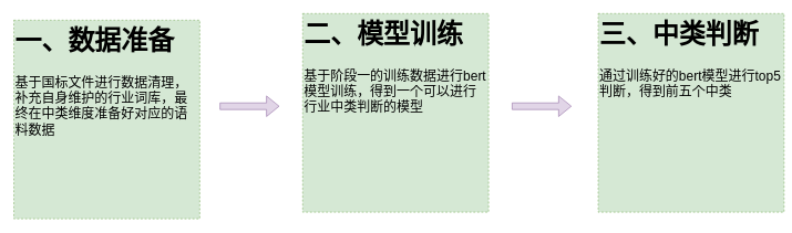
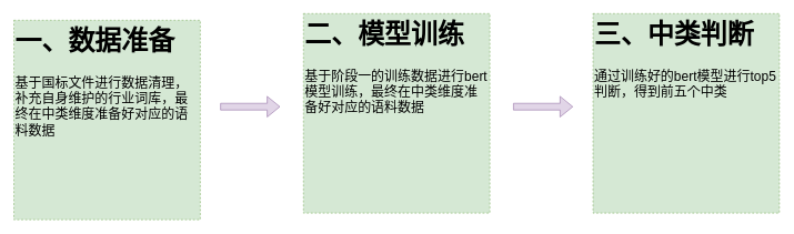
  <mxCell id="0" />
  <mxCell id="1" parent="0" />
  <mxCell id="2" value="&lt;h1 style=&quot;margin-top: 0px;&quot;&gt;一、数据准备&lt;/h1&gt;&lt;p&gt;&lt;font&gt;基于国标文件进行数据清理，补充自身维护的行业词库，最终在中类维度准备好对应的语料数据&lt;/font&gt;&lt;/p&gt;" style="text;html=1;whiteSpace=wrap;overflow=hidden;rounded=0;strokeColor=#82b366;dashed=1;fillColor=#d5e8d4;fontSize=20;" vertex="1" parent="1"><mxGeometry x="20" y="30" width="280" height="300" as="geometry" /></mxCell>
- <mxCell id="3" value="&lt;h1 style=&quot;margin-top: 0px;&quot;&gt;二、模型训练&lt;/h1&gt;&lt;p&gt;基于阶段一的训练数据进行bert模型训练，得到一个可以进行行业中类判断的模型&lt;/p&gt;" style="text;html=1;whiteSpace=wrap;overflow=hidden;rounded=0;strokeColor=#82b366;dashed=1;fillColor=#d5e8d4;fontSize=20;" vertex="1" parent="1"><mxGeometry x="455" y="20" width="280" height="300" as="geometry" /></mxCell>
- <mxCell id="4" value="&lt;h1 style=&quot;margin-top: 0px;&quot;&gt;三、中类判断&lt;/h1&gt;&lt;p&gt;通过训练好的bert模型进行top5判断，得到前五个中类&lt;/p&gt;" style="text;html=1;whiteSpace=wrap;overflow=hidden;rounded=0;strokeColor=#82b366;dashed=1;fillColor=#d5e8d4;fontSize=20;" vertex="1" parent="1"><mxGeometry x="900" y="20" width="280" height="300" as="geometry" /></mxCell>
+ <mxCell id="3" value="&lt;h1 style=&quot;margin-top: 0px;&quot;&gt;二、模型训练&lt;/h1&gt;&lt;p&gt;基于阶段一的训练数据进行bert模型训练，最终在中类维度准备好对应的语料数据&lt;/p&gt;" style="text;html=1;whiteSpace=wrap;overflow=hidden;rounded=0;strokeColor=#82b366;dashed=1;fillColor=#d5e8d4;fontSize=20;" vertex="1" parent="1"><mxGeometry x="455" y="20" width="280" height="300" as="geometry" /></mxCell>
+ <mxCell id="4" value="&lt;h1 style=&quot;margin-top: 0px;&quot;&gt;三、中类判断&lt;/h1&gt;&lt;p&gt;通过训练好的bert模型进行top5判断，得到前五个中类&lt;/p&gt;" style="text;html=1;whiteSpace=wrap;overflow=hidden;rounded=0;strokeColor=#82b366;dashed=1;fillColor=#d5e8d4;fontSize=20;" vertex="1" parent="1"><mxGeometry x="890" y="20" width="280" height="300" as="geometry" /></mxCell>
  <mxCell id="5" value="" style="shape=flexArrow;endArrow=classic;html=1;rounded=0;fillColor=#e1d5e7;strokeColor=#9673a6;" edge="1" parent="1"><mxGeometry width="50" height="50" relative="1" as="geometry"><mxPoint x="330" y="160" as="sourcePoint" /><mxPoint x="420" y="160" as="targetPoint" /></mxGeometry></mxCell>
  <mxCell id="6" value="" style="shape=flexArrow;endArrow=classic;html=1;rounded=0;fillColor=#e1d5e7;strokeColor=#9673a6;" edge="1" parent="1"><mxGeometry width="50" height="50" relative="1" as="geometry"><mxPoint x="770" y="160" as="sourcePoint" /><mxPoint x="860" y="160" as="targetPoint" /></mxGeometry></mxCell>
